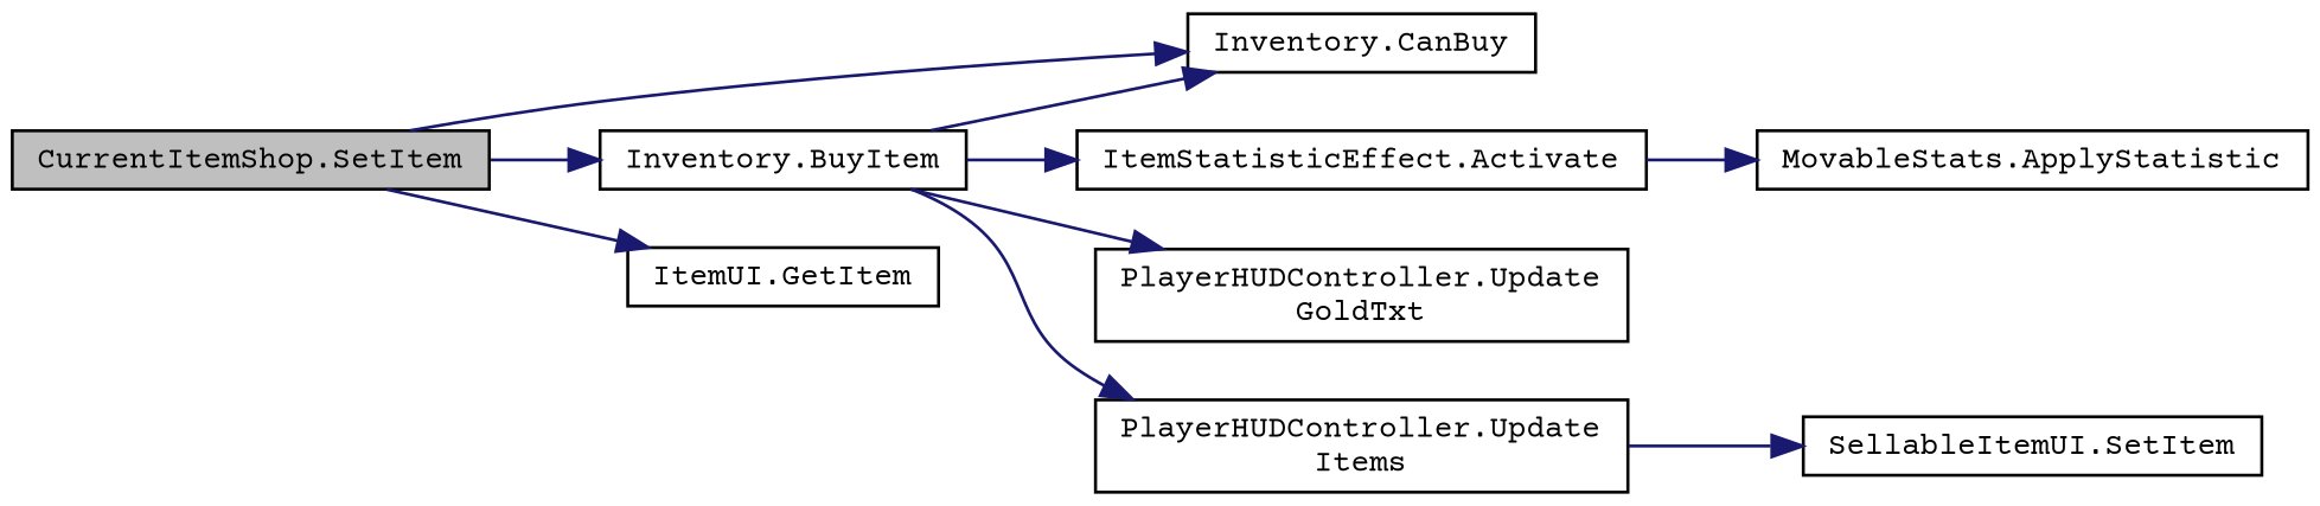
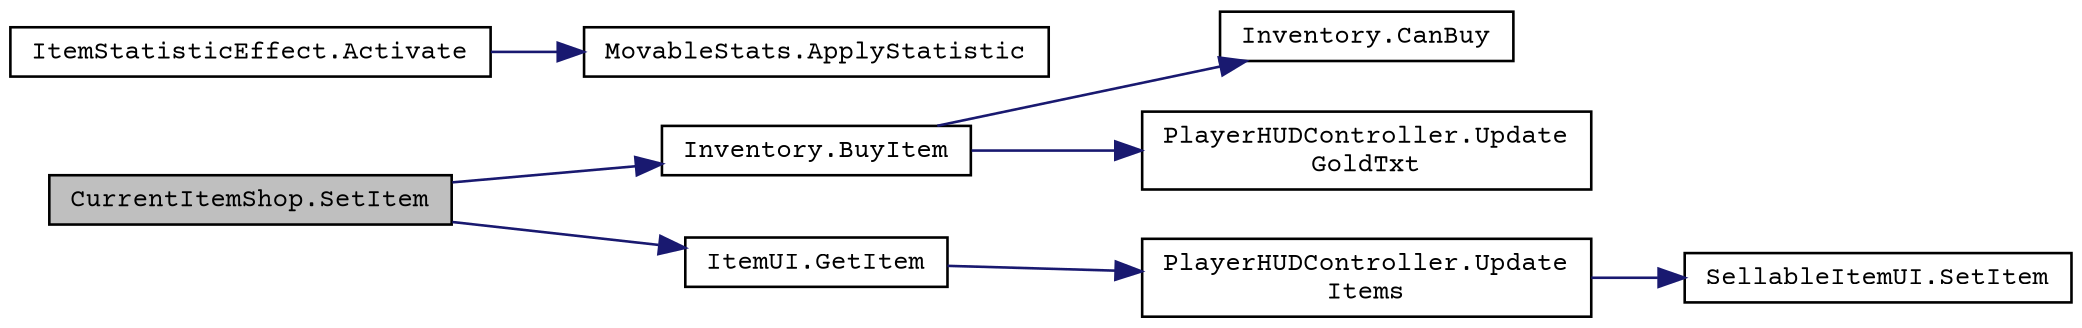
  digraph {
    fontname="Courier Prime"
    rankdir=LR
    node [color=black fontname="Courier Prime" fontsize=10 shape=record]
    edge [color=midnightblue fontname="Courier Prime" fontsize=10 labelfontname=Helvetica labelfontsize=10 style=solid]
    n1 [fillcolor=grey75 fontcolor=black height=0.2 label="CurrentItemShop.SetItem" style=filled width=0.4]
    n2 [height=0.2 label="Inventory.BuyItem" width=0.4]
    n3 [height=0.2 label="Inventory.CanBuy" width=0.4]
    n4 [height=0.2 label="ItemUI.GetItem" width=0.4]
    n5 [height=0.2 label="ItemStatisticEffect.Activate" width=0.4]
    n6 [height=0.2 label="PlayerHUDController.Update\lGoldTxt" width=0.4]
    n7 [height=0.2 label="PlayerHUDController.Update\lItems" width=0.4]
    n8 [height=0.2 label="MovableStats.ApplyStatistic" width=0.4]
    n9 [height=0.2 label="SellableItemUI.SetItem" width=0.4]
    n1 -> n2
-   n1 -> n3
    n1 -> n4
    n2 -> n3
-   n2 -> n5
    n2 -> n6
-   n2 -> n7
+   n4 -> n7
    n5 -> n8
    n7 -> n9
  }
